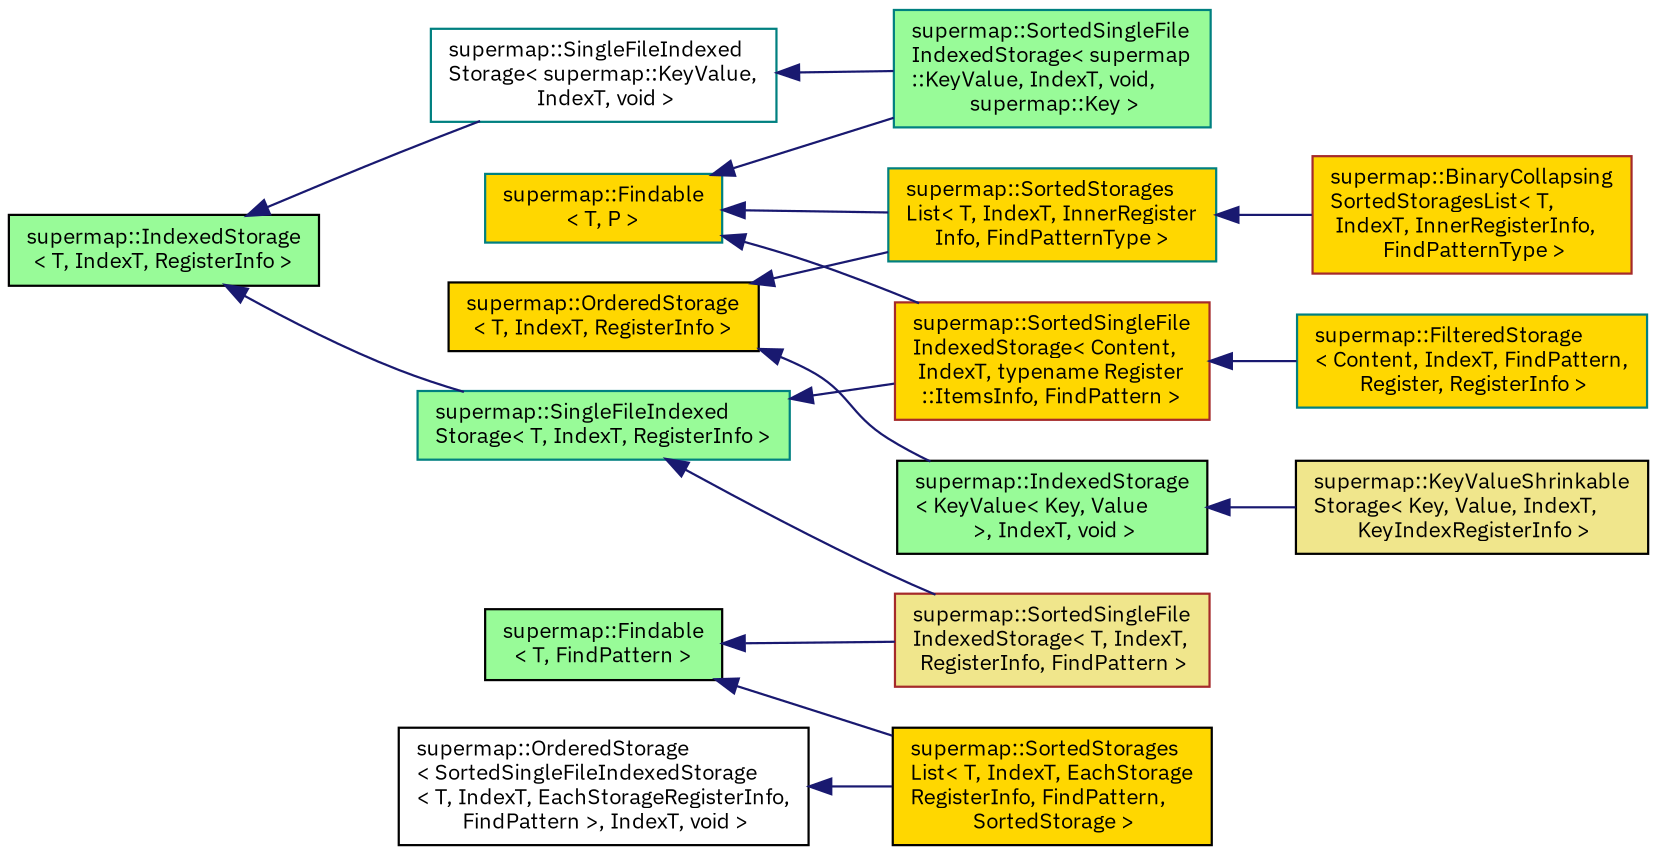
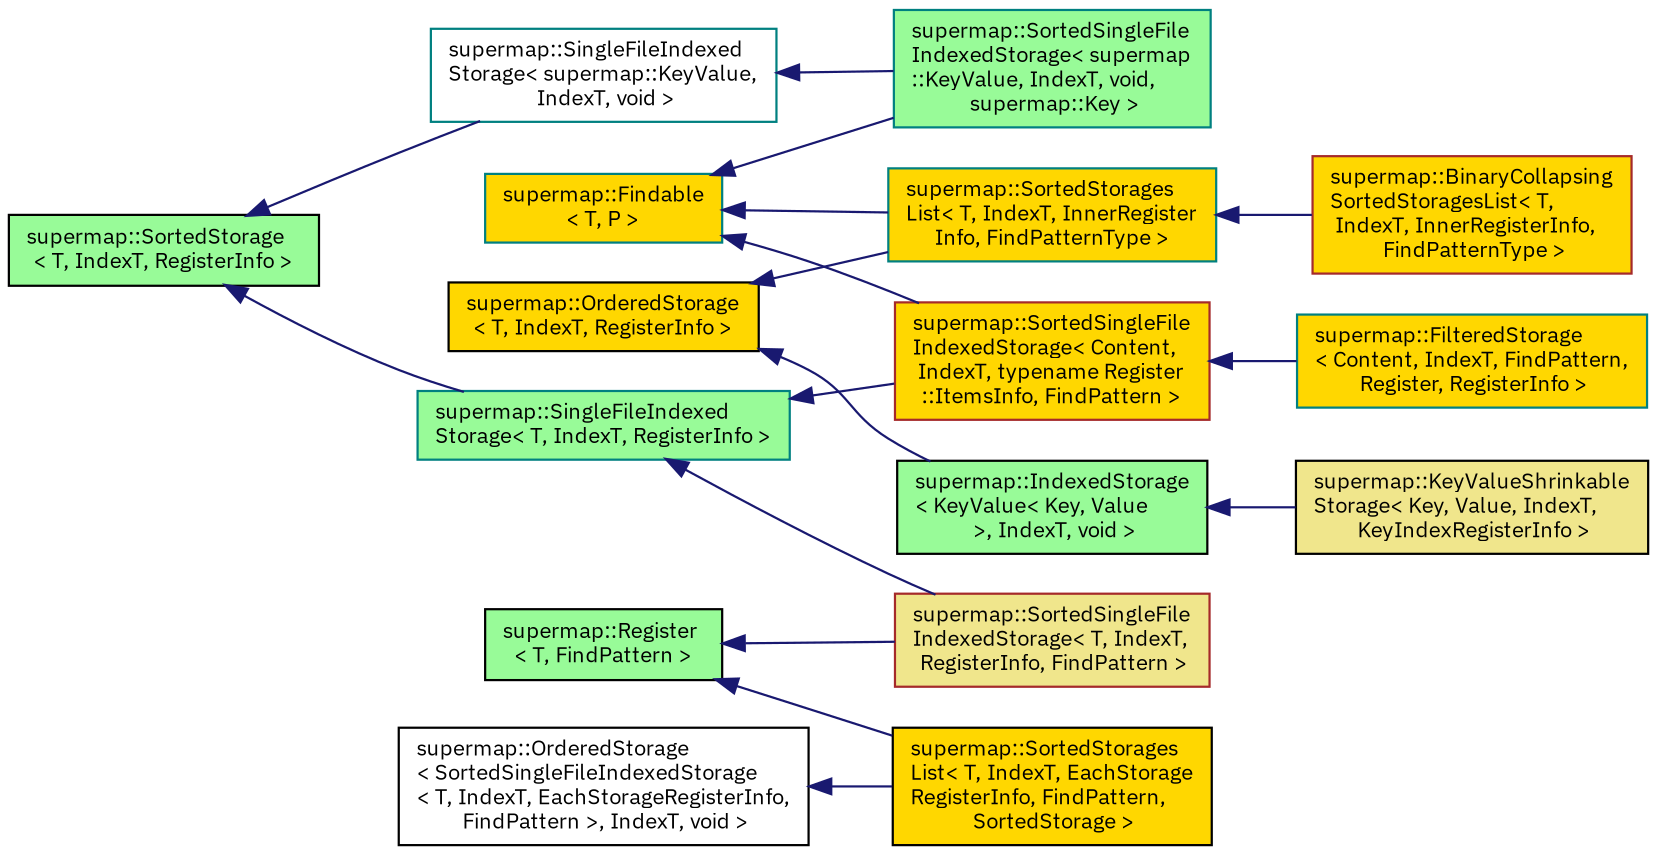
  digraph {
    fontname="IBM Plex Sans"
    rankdir=LR
    node [color=black fillcolor=gold fontname="IBM Plex Sans" fontsize=10 shape=record style=filled]
    edge [color=midnightblue dir=back fontname="IBM Plex Sans" fontsize=10 labelfontname=Helvetica labelfontsize=10 style=solid]
    n1 [color=teal height=0.2 label="supermap::Findable\l\< T, P \>" width=0.4]
    n2 [color=teal fillcolor=palegreen height=0.2 label="supermap::SortedSingleFile\lIndexedStorage\< supermap\l::KeyValue, IndexT, void,\l supermap::Key \>" width=0.4]
    n3 [color=brown height=0.2 label="supermap::SortedSingleFile\lIndexedStorage\< Content,\l IndexT, typename Register\l::ItemsInfo, FindPattern \>" width=0.4]
    n4 [color=teal height=0.2 label="supermap::SortedStorages\lList\< T, IndexT, InnerRegister\lInfo, FindPatternType \>" width=0.4]
    n5 [color=teal height=0.2 label="supermap::FilteredStorage\l\< Content, IndexT, FindPattern,\l Register, RegisterInfo \>" width=0.4]
    n6 [color=brown height=0.2 label="supermap::BinaryCollapsing\lSortedStoragesList\< T,\l IndexT, InnerRegisterInfo,\l FindPatternType \>" width=0.4]
-   n7 [fillcolor=palegreen height=0.2 label="supermap::Findable\l\< T, FindPattern \>" width=0.4]
+   n7 [fillcolor=palegreen height=0.2 label="supermap::Register\l\< T, FindPattern \>" width=0.4]
    n8 [color=brown fillcolor=khaki height=0.2 label="supermap::SortedSingleFile\lIndexedStorage\< T, IndexT,\l RegisterInfo, FindPattern \>" width=0.4]
    n9 [height=0.2 label="supermap::SortedStorages\lList\< T, IndexT, EachStorage\lRegisterInfo, FindPattern,\l SortedStorage \>" width=0.4]
    n10 [height=0.2 label="supermap::OrderedStorage\l\< T, IndexT, RegisterInfo \>" width=0.4]
    n11 [fillcolor=palegreen height=0.2 label="supermap::IndexedStorage\l\< KeyValue\< Key, Value\l \>, IndexT, void \>" width=0.4]
    n12 [fillcolor=khaki height=0.2 label="supermap::KeyValueShrinkable\lStorage\< Key, Value, IndexT,\l KeyIndexRegisterInfo \>" width=0.4]
-   n13 [fillcolor=palegreen height=0.2 label="supermap::IndexedStorage\l\< T, IndexT, RegisterInfo \>" width=0.4]
+   n13 [fillcolor=palegreen height=0.2 label="supermap::SortedStorage\l\< T, IndexT, RegisterInfo \>" width=0.4]
    n14 [color=teal fillcolor=white height=0.2 label="supermap::SingleFileIndexed\lStorage\< supermap::KeyValue,\l IndexT, void \>" width=0.4]
    n15 [color=teal fillcolor=palegreen height=0.2 label="supermap::SingleFileIndexed\lStorage\< T, IndexT, RegisterInfo \>" width=0.4]
    n16 [fillcolor=white height=0.2 label="supermap::OrderedStorage\l\< SortedSingleFileIndexedStorage\l\< T, IndexT, EachStorageRegisterInfo,\l FindPattern \>, IndexT, void \>" width=0.4]
    n1 -> n2
    n1 -> n3
    n1 -> n4
    n3 -> n5
    n4 -> n6
    n7 -> n8
    n7 -> n9
    n10 -> n4
    n10 -> n11
    n11 -> n12
    n13 -> n14
    n13 -> n15
    n14 -> n2
    n15 -> n3
    n15 -> n8
    n16 -> n9
  }
